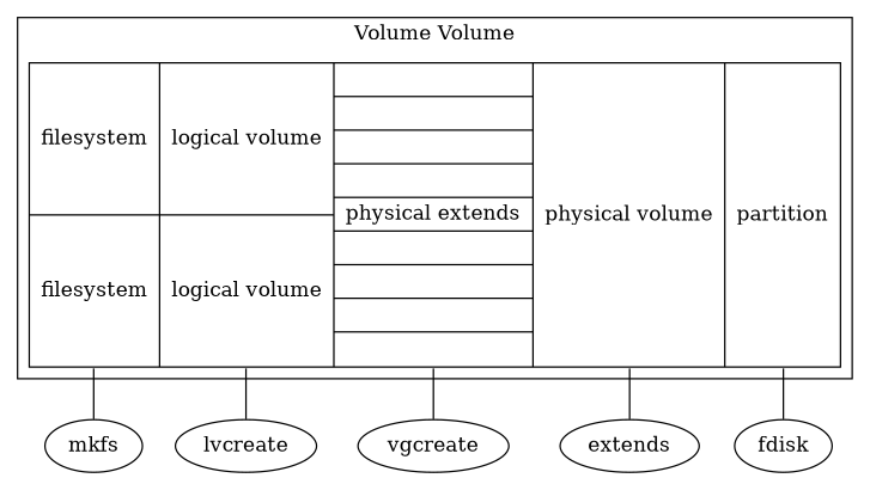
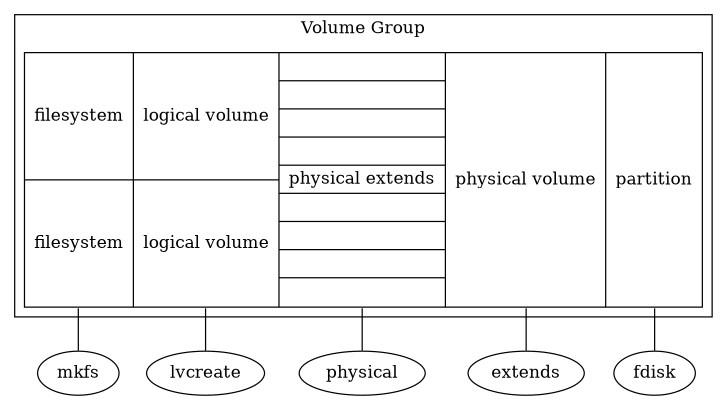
  graph {
    rankdir=TB
    node [shape=ellipse]
    edge [arrowhead=none]
    n1 [label="{filesystem|<f0>filesystem}|{logical volume|<f1>logical volume}|{||||physical extends||||<f2>}|<f3>physical volume|<f4>partition" shape=record]
    mkfs
    lvcreate
-   vgcreate
+   vgcreate [label=physical]
    n5 [label=extends]
    fdisk
    subgraph cluster_1 {
-     label="Volume Volume"
+     label="Volume Group"
      n1
    }
    n1 -- mkfs [tailport=f0]
    n1 -- lvcreate [tailport=f1]
    n1 -- vgcreate [tailport=f2]
    n1 -- n5 [tailport=f3]
    n1 -- fdisk [tailport=f4]
  }
